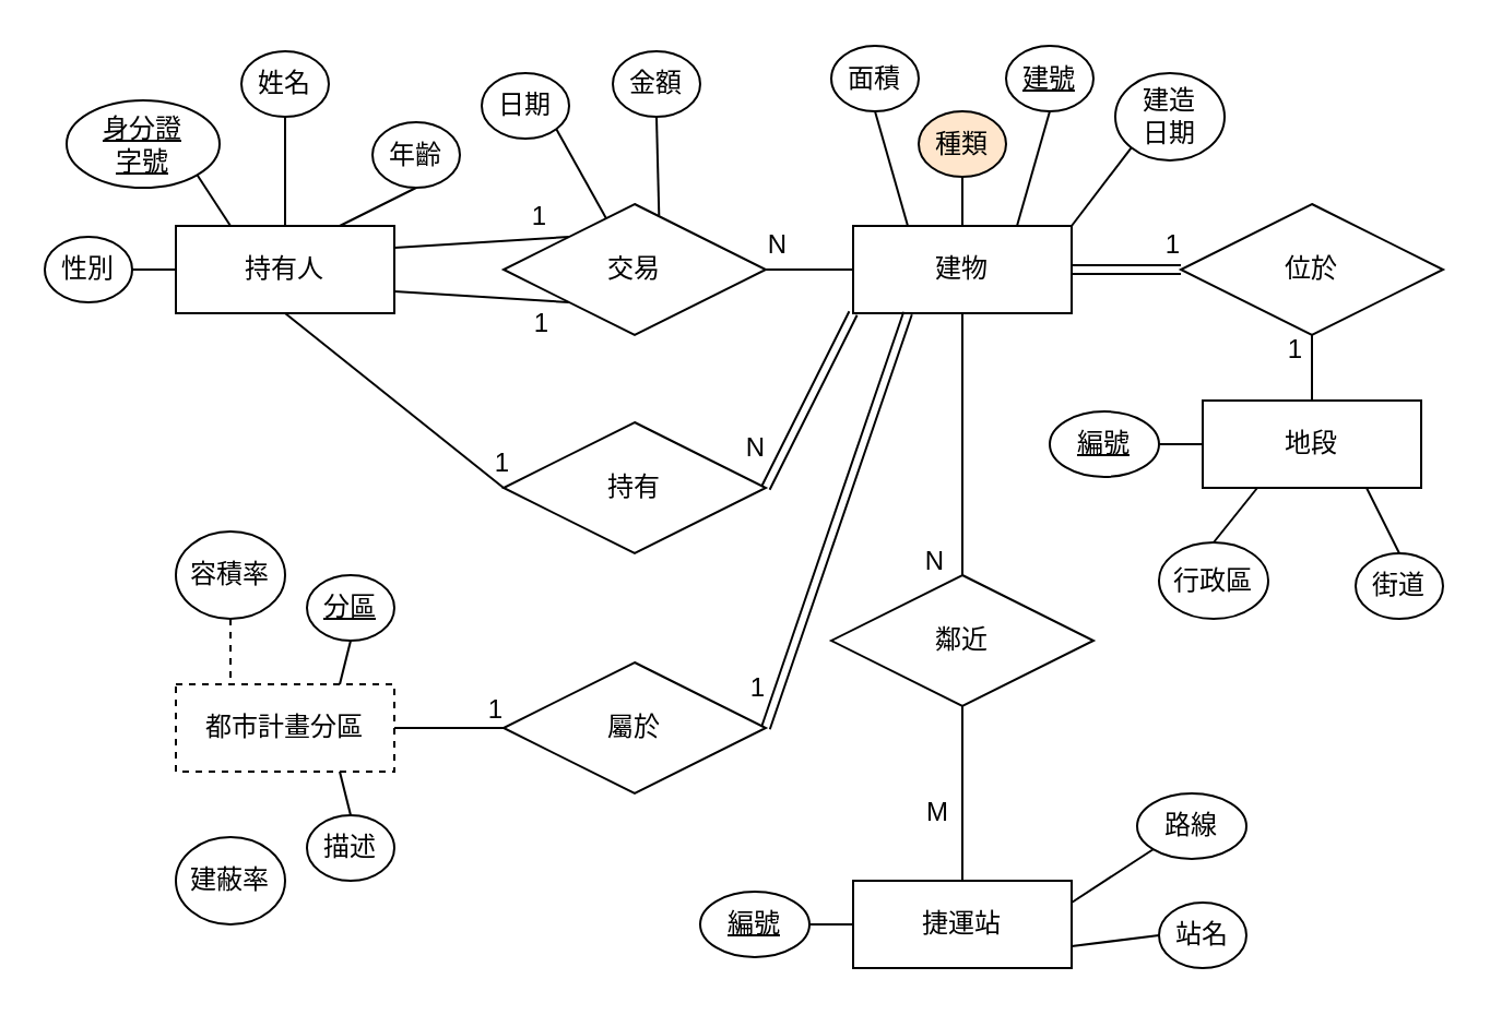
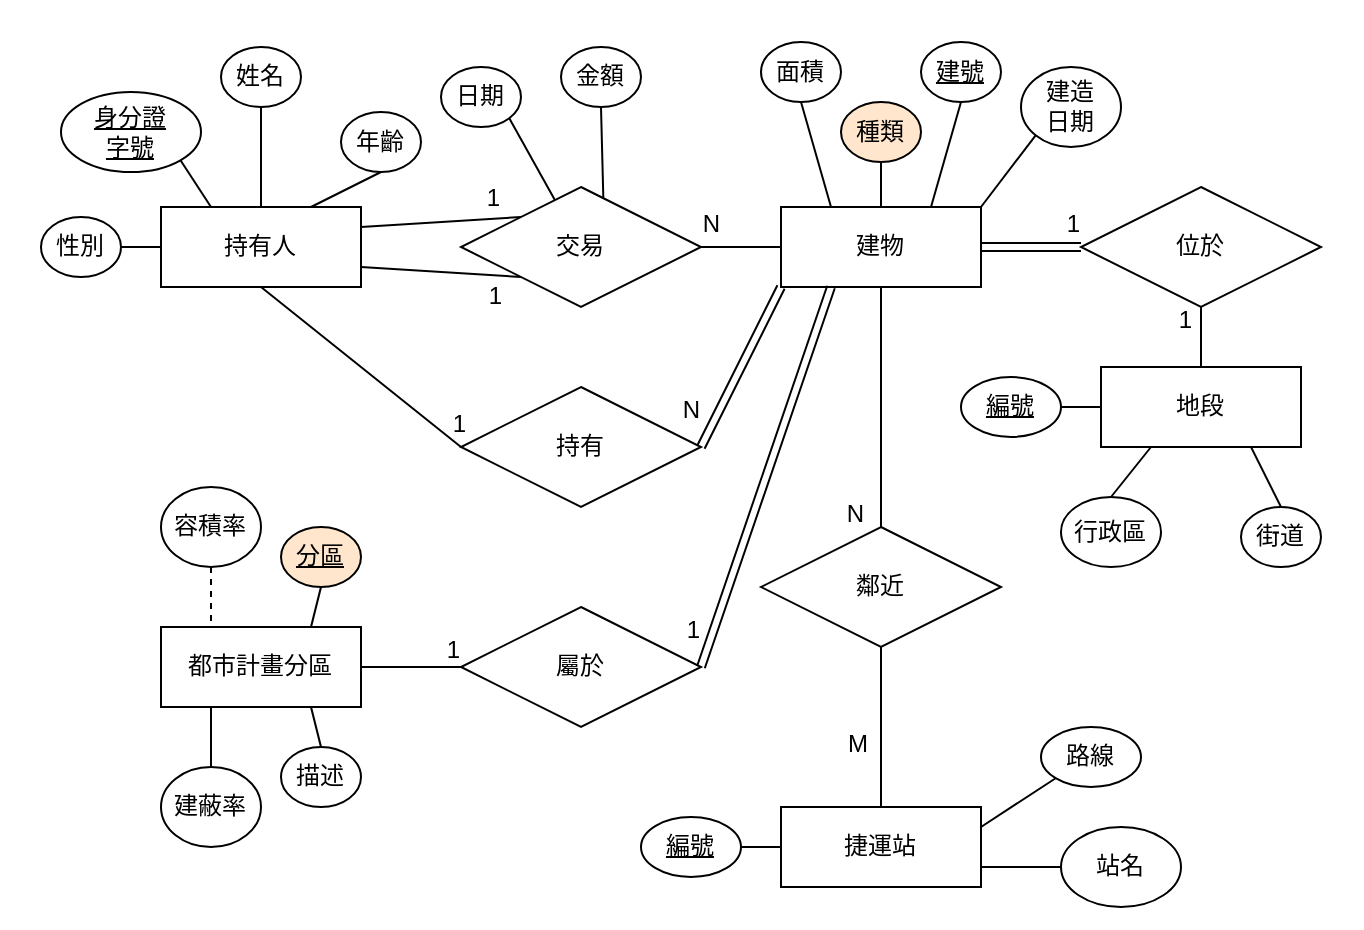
  <mxCell id="0" />
  <mxCell id="1" parent="0" />
  <mxCell id="2" value="持有人" style="whiteSpace=wrap;html=1;align=center;" vertex="1" parent="1"><mxGeometry x="80" y="103" width="100" height="40" as="geometry" /></mxCell>
- <mxCell id="3" value="都市計畫分區" style="whiteSpace=wrap;html=1;align=center;dashed=1;" vertex="1" parent="1"><mxGeometry x="80" y="313" width="100" height="40" as="geometry" /></mxCell>
+ <mxCell id="3" value="都市計畫分區" style="whiteSpace=wrap;html=1;align=center;" vertex="1" parent="1"><mxGeometry x="80" y="313" width="100" height="40" as="geometry" /></mxCell>
  <mxCell id="4" value="地段" style="whiteSpace=wrap;html=1;align=center;" vertex="1" parent="1"><mxGeometry x="550" y="183" width="100" height="40" as="geometry" /></mxCell>
  <mxCell id="5" value="建物" style="whiteSpace=wrap;html=1;align=center;" vertex="1" parent="1"><mxGeometry x="390" y="103" width="100" height="40" as="geometry" /></mxCell>
  <mxCell id="6" value="捷運站" style="whiteSpace=wrap;html=1;align=center;" vertex="1" parent="1"><mxGeometry x="390" y="403" width="100" height="40" as="geometry" /></mxCell>
  <mxCell id="7" value="交易" style="shape=rhombus;perimeter=rhombusPerimeter;whiteSpace=wrap;html=1;align=center;" vertex="1" parent="1"><mxGeometry x="230" y="93" width="120" height="60" as="geometry" /></mxCell>
  <mxCell id="8" value="" style="endArrow=none;html=1;rounded=0;exitX=1;exitY=0.75;exitDx=0;exitDy=0;entryX=0;entryY=1;entryDx=0;entryDy=0;" edge="1" parent="1" source="2" target="7"><mxGeometry relative="1" as="geometry"><mxPoint x="300" y="293" as="sourcePoint" /><mxPoint x="460" y="293" as="targetPoint" /></mxGeometry></mxCell>
  <mxCell id="9" value="1" style="resizable=0;html=1;align=right;verticalAlign=bottom;" connectable="0" vertex="1" parent="8"><mxGeometry x="1" relative="1" as="geometry"><mxPoint x="-9" y="18.01" as="offset" /></mxGeometry></mxCell>
  <mxCell id="10" value="" style="endArrow=none;html=1;rounded=0;exitX=1;exitY=0.5;exitDx=0;exitDy=0;entryX=0;entryY=0.5;entryDx=0;entryDy=0;" edge="1" parent="1" source="7" target="5"><mxGeometry relative="1" as="geometry"><mxPoint x="300" y="293" as="sourcePoint" /><mxPoint x="460" y="293" as="targetPoint" /></mxGeometry></mxCell>
  <mxCell id="11" value="N" style="resizable=0;html=1;align=right;verticalAlign=bottom;" connectable="0" vertex="1" parent="10"><mxGeometry x="1" relative="1" as="geometry"><mxPoint x="-30" y="-3" as="offset" /></mxGeometry></mxCell>
  <mxCell id="12" value="位於" style="shape=rhombus;perimeter=rhombusPerimeter;whiteSpace=wrap;html=1;align=center;" vertex="1" parent="1"><mxGeometry x="540" y="93" width="120" height="60" as="geometry" /></mxCell>
  <mxCell id="13" value="" style="endArrow=none;html=1;rounded=0;exitX=1;exitY=0.5;exitDx=0;exitDy=0;entryX=0;entryY=0.5;entryDx=0;entryDy=0;shape=link;" edge="1" parent="1" target="12" source="5"><mxGeometry relative="1" as="geometry"><mxPoint x="550" y="83" as="sourcePoint" /><mxPoint x="830" y="253" as="targetPoint" /></mxGeometry></mxCell>
  <mxCell id="14" value="1" style="resizable=0;html=1;align=right;verticalAlign=bottom;" connectable="0" vertex="1" parent="13"><mxGeometry x="1" relative="1" as="geometry"><mxPoint y="-3" as="offset" /></mxGeometry></mxCell>
  <mxCell id="15" value="" style="endArrow=none;html=1;rounded=0;exitX=0.5;exitY=1;exitDx=0;exitDy=0;entryX=0.5;entryY=0;entryDx=0;entryDy=0;" edge="1" parent="1" source="12" target="4"><mxGeometry relative="1" as="geometry"><mxPoint x="660" y="142" as="sourcePoint" /><mxPoint x="710" y="142" as="targetPoint" /></mxGeometry></mxCell>
  <mxCell id="16" value="1" style="resizable=0;html=1;align=right;verticalAlign=bottom;" connectable="0" vertex="1" parent="15"><mxGeometry x="1" relative="1" as="geometry"><mxPoint x="-4" y="-15" as="offset" /></mxGeometry></mxCell>
  <mxCell id="17" value="鄰近" style="shape=rhombus;perimeter=rhombusPerimeter;whiteSpace=wrap;html=1;align=center;" vertex="1" parent="1"><mxGeometry x="380" y="263" width="120" height="60" as="geometry" /></mxCell>
  <mxCell id="18" value="" style="endArrow=none;html=1;rounded=0;exitX=0.5;exitY=1;exitDx=0;exitDy=0;entryX=0.5;entryY=0;entryDx=0;entryDy=0;" edge="1" parent="1" target="17" source="5"><mxGeometry relative="1" as="geometry"><mxPoint x="390" y="243" as="sourcePoint" /><mxPoint x="730" y="373" as="targetPoint" /></mxGeometry></mxCell>
  <mxCell id="19" value="N" style="resizable=0;html=1;align=right;verticalAlign=bottom;" connectable="0" vertex="1" parent="18"><mxGeometry x="1" relative="1" as="geometry"><mxPoint x="-8.01" y="1.94" as="offset" /></mxGeometry></mxCell>
  <mxCell id="20" value="" style="endArrow=none;html=1;rounded=0;exitX=0.5;exitY=1;exitDx=0;exitDy=0;entryX=0.5;entryY=0;entryDx=0;entryDy=0;" edge="1" parent="1" source="17" target="6"><mxGeometry relative="1" as="geometry"><mxPoint x="520" y="373" as="sourcePoint" /><mxPoint x="560" y="243" as="targetPoint" /></mxGeometry></mxCell>
  <mxCell id="21" value="M" style="resizable=0;html=1;align=right;verticalAlign=bottom;" connectable="0" vertex="1" parent="20"><mxGeometry x="1" relative="1" as="geometry"><mxPoint x="-6" y="-23" as="offset" /></mxGeometry></mxCell>
  <mxCell id="22" value="屬於" style="shape=rhombus;perimeter=rhombusPerimeter;whiteSpace=wrap;html=1;align=center;" vertex="1" parent="1"><mxGeometry x="230" y="303" width="120" height="60" as="geometry" /></mxCell>
  <mxCell id="23" value="" style="endArrow=none;html=1;rounded=0;exitX=0.25;exitY=1;exitDx=0;exitDy=0;entryX=1;entryY=0.5;entryDx=0;entryDy=0;shape=link;" edge="1" parent="1" target="22" source="5"><mxGeometry relative="1" as="geometry"><mxPoint x="290" y="283" as="sourcePoint" /><mxPoint x="630" y="413" as="targetPoint" /></mxGeometry></mxCell>
  <mxCell id="24" value="1" style="resizable=0;html=1;align=right;verticalAlign=bottom;" connectable="0" vertex="1" parent="23"><mxGeometry x="1" relative="1" as="geometry"><mxPoint x="-0.1" y="-9.78" as="offset" /></mxGeometry></mxCell>
  <mxCell id="25" value="" style="endArrow=none;html=1;rounded=0;exitX=0;exitY=0.5;exitDx=0;exitDy=0;entryX=1;entryY=0.5;entryDx=0;entryDy=0;" edge="1" parent="1" source="22" target="3"><mxGeometry relative="1" as="geometry"><mxPoint x="320" y="463" as="sourcePoint" /><mxPoint x="360" y="333" as="targetPoint" /></mxGeometry></mxCell>
  <mxCell id="26" value="1" style="resizable=0;html=1;align=right;verticalAlign=bottom;" connectable="0" vertex="1" parent="25"><mxGeometry x="1" relative="1" as="geometry"><mxPoint x="50" as="offset" /></mxGeometry></mxCell>
  <mxCell id="27" value="持有" style="shape=rhombus;perimeter=rhombusPerimeter;whiteSpace=wrap;html=1;align=center;" vertex="1" parent="1"><mxGeometry x="230" y="193" width="120" height="60" as="geometry" /></mxCell>
  <mxCell id="28" value="" style="endArrow=none;html=1;rounded=0;entryX=0;entryY=0;entryDx=0;entryDy=0;exitX=1;exitY=0.25;exitDx=0;exitDy=0;" edge="1" parent="1" target="7" source="2"><mxGeometry relative="1" as="geometry"><mxPoint x="180" y="183" as="sourcePoint" /><mxPoint x="340" y="443" as="targetPoint" /></mxGeometry></mxCell>
  <mxCell id="29" value="1" style="resizable=0;html=1;align=right;verticalAlign=bottom;" connectable="0" vertex="1" parent="28"><mxGeometry x="1" relative="1" as="geometry"><mxPoint x="-9.84" y="-1.01" as="offset" /></mxGeometry></mxCell>
  <mxCell id="30" value="" style="endArrow=none;html=1;rounded=0;entryX=0;entryY=1;entryDx=0;entryDy=0;exitX=1;exitY=0.5;exitDx=0;exitDy=0;shape=link;" edge="1" parent="1" source="27" target="5"><mxGeometry relative="1" as="geometry"><mxPoint x="260" y="283" as="sourcePoint" /><mxPoint x="150" y="393" as="targetPoint" /></mxGeometry></mxCell>
  <mxCell id="31" value="N" style="resizable=0;html=1;align=right;verticalAlign=bottom;" connectable="0" vertex="1" parent="30"><mxGeometry x="1" relative="1" as="geometry"><mxPoint x="-39.8" y="69.6" as="offset" /></mxGeometry></mxCell>
  <mxCell id="32" value="" style="endArrow=none;html=1;rounded=0;entryX=0;entryY=0.5;entryDx=0;entryDy=0;exitX=0.5;exitY=1;exitDx=0;exitDy=0;" edge="1" parent="1" source="2" target="27"><mxGeometry relative="1" as="geometry"><mxPoint x="115" y="153" as="sourcePoint" /><mxPoint x="220" y="293" as="targetPoint" /></mxGeometry></mxCell>
  <mxCell id="33" value="1" style="resizable=0;html=1;align=right;verticalAlign=bottom;" connectable="0" vertex="1" parent="32"><mxGeometry x="1" relative="1" as="geometry"><mxPoint x="3.06" y="-2.95" as="offset" /></mxGeometry></mxCell>
  <mxCell id="34" value="身分證&lt;br&gt;字號" style="ellipse;whiteSpace=wrap;html=1;align=center;fontStyle=4;" vertex="1" parent="1"><mxGeometry x="30" y="45.5" width="70" height="40" as="geometry" /></mxCell>
  <mxCell id="35" value="" style="endArrow=none;html=1;rounded=0;exitX=1;exitY=1;exitDx=0;exitDy=0;entryX=0.25;entryY=0;entryDx=0;entryDy=0;" edge="1" parent="1" source="34" target="2"><mxGeometry relative="1" as="geometry"><mxPoint x="350" y="163" as="sourcePoint" /><mxPoint x="510" y="163" as="targetPoint" /></mxGeometry></mxCell>
  <mxCell id="36" value="" style="endArrow=none;html=1;rounded=0;exitX=0.5;exitY=1;exitDx=0;exitDy=0;entryX=0.5;entryY=0;entryDx=0;entryDy=0;" edge="1" parent="1" source="37" target="2"><mxGeometry relative="1" as="geometry"><mxPoint x="150" y="53" as="sourcePoint" /><mxPoint x="170" y="53" as="targetPoint" /></mxGeometry></mxCell>
  <mxCell id="37" value="姓名" style="ellipse;whiteSpace=wrap;html=1;align=center;" vertex="1" parent="1"><mxGeometry x="110" y="23" width="40" height="30" as="geometry" /></mxCell>
  <mxCell id="38" value="年齡" style="ellipse;whiteSpace=wrap;html=1;align=center;" vertex="1" parent="1"><mxGeometry x="170" y="55.5" width="40" height="30" as="geometry" /></mxCell>
  <mxCell id="39" value="性別" style="ellipse;whiteSpace=wrap;html=1;align=center;" vertex="1" parent="1"><mxGeometry x="20" y="108" width="40" height="30" as="geometry" /></mxCell>
  <mxCell id="40" value="" style="endArrow=none;html=1;rounded=0;exitX=1;exitY=0.5;exitDx=0;exitDy=0;entryX=0;entryY=0.5;entryDx=0;entryDy=0;" edge="1" parent="1" source="39" target="2"><mxGeometry relative="1" as="geometry"><mxPoint x="84.142" y="98.607" as="sourcePoint" /><mxPoint x="115" y="113" as="targetPoint" /></mxGeometry></mxCell>
  <mxCell id="41" value="" style="endArrow=none;html=1;rounded=0;entryX=0.75;entryY=0;entryDx=0;entryDy=0;exitX=0.5;exitY=1;exitDx=0;exitDy=0;" edge="1" parent="1" source="38" target="2"><mxGeometry relative="1" as="geometry"><mxPoint x="160" y="73" as="sourcePoint" /><mxPoint x="125" y="123" as="targetPoint" /></mxGeometry></mxCell>
  <mxCell id="42" value="日期" style="ellipse;whiteSpace=wrap;html=1;align=center;" vertex="1" parent="1"><mxGeometry x="220" y="33" width="40" height="30" as="geometry" /></mxCell>
  <mxCell id="43" value="" style="endArrow=none;html=1;rounded=0;exitX=1;exitY=1;exitDx=0;exitDy=0;" edge="1" parent="1" source="42" target="7"><mxGeometry relative="1" as="geometry"><mxPoint x="320" y="43" as="sourcePoint" /><mxPoint x="290" y="73" as="targetPoint" /></mxGeometry></mxCell>
  <mxCell id="44" value="金額" style="ellipse;whiteSpace=wrap;html=1;align=center;" vertex="1" parent="1"><mxGeometry x="280" y="23" width="40" height="30" as="geometry" /></mxCell>
  <mxCell id="45" value="" style="endArrow=none;html=1;rounded=0;entryX=0.593;entryY=0.087;entryDx=0;entryDy=0;exitX=0.5;exitY=1;exitDx=0;exitDy=0;entryPerimeter=0;" edge="1" parent="1" source="44" target="7"><mxGeometry relative="1" as="geometry"><mxPoint x="350" y="43" as="sourcePoint" /><mxPoint x="320" y="73" as="targetPoint" /></mxGeometry></mxCell>
  <mxCell id="46" value="面積" style="ellipse;whiteSpace=wrap;html=1;align=center;" vertex="1" parent="1"><mxGeometry x="380" y="20.5" width="40" height="30" as="geometry" /></mxCell>
  <mxCell id="47" value="" style="endArrow=none;html=1;rounded=0;entryX=0.5;entryY=1;entryDx=0;entryDy=0;exitX=0.25;exitY=0;exitDx=0;exitDy=0;" edge="1" parent="1" source="5" target="46"><mxGeometry relative="1" as="geometry"><mxPoint x="300" y="183" as="sourcePoint" /><mxPoint x="460" y="183" as="targetPoint" /></mxGeometry></mxCell>
  <mxCell id="48" value="種類" style="ellipse;whiteSpace=wrap;html=1;align=center;fillColor=#ffe6cc;" vertex="1" parent="1"><mxGeometry x="420" y="50.5" width="40" height="30" as="geometry" /></mxCell>
  <mxCell id="49" value="" style="endArrow=none;html=1;rounded=0;entryX=0.5;entryY=1;entryDx=0;entryDy=0;exitX=0.5;exitY=0;exitDx=0;exitDy=0;" edge="1" parent="1" target="48" source="5"><mxGeometry relative="1" as="geometry"><mxPoint x="475" y="83" as="sourcePoint" /><mxPoint x="520" y="163" as="targetPoint" /></mxGeometry></mxCell>
  <mxCell id="50" value="建造&lt;br&gt;日期" style="ellipse;whiteSpace=wrap;html=1;align=center;" vertex="1" parent="1"><mxGeometry x="510" y="33" width="50" height="40" as="geometry" /></mxCell>
  <mxCell id="51" value="" style="endArrow=none;html=1;rounded=0;entryX=0;entryY=1;entryDx=0;entryDy=0;exitX=1;exitY=0;exitDx=0;exitDy=0;" edge="1" parent="1" target="50" source="5"><mxGeometry relative="1" as="geometry"><mxPoint x="555" y="88" as="sourcePoint" /><mxPoint x="600" y="168" as="targetPoint" /></mxGeometry></mxCell>
  <mxCell id="52" value="建號" style="ellipse;whiteSpace=wrap;html=1;align=center;fontStyle=4;" vertex="1" parent="1"><mxGeometry x="460" y="20.5" width="40" height="30" as="geometry" /></mxCell>
  <mxCell id="53" value="" style="endArrow=none;html=1;rounded=0;exitX=0.5;exitY=1;exitDx=0;exitDy=0;entryX=0.75;entryY=0;entryDx=0;entryDy=0;" edge="1" parent="1" source="52" target="5"><mxGeometry relative="1" as="geometry"><mxPoint x="920" y="73" as="sourcePoint" /><mxPoint x="650" y="33" as="targetPoint" /></mxGeometry></mxCell>
  <mxCell id="54" value="編號" style="ellipse;whiteSpace=wrap;html=1;align=center;fontStyle=4;" vertex="1" parent="1"><mxGeometry x="480" y="188" width="50" height="30" as="geometry" /></mxCell>
  <mxCell id="55" value="" style="endArrow=none;html=1;rounded=0;exitX=1;exitY=0.5;exitDx=0;exitDy=0;entryX=0;entryY=0.5;entryDx=0;entryDy=0;" edge="1" parent="1" source="54" target="4"><mxGeometry relative="1" as="geometry"><mxPoint x="1080" y="314.25" as="sourcePoint" /><mxPoint x="625" y="344.25" as="targetPoint" /></mxGeometry></mxCell>
  <mxCell id="56" value="街道" style="ellipse;whiteSpace=wrap;html=1;fontStyle=0;" vertex="1" parent="1"><mxGeometry x="620" y="253" width="40" height="30" as="geometry" /></mxCell>
  <mxCell id="57" value="" style="endArrow=none;html=1;rounded=0;exitX=0.5;exitY=0;exitDx=0;exitDy=0;entryX=0.75;entryY=1;entryDx=0;entryDy=0;" edge="1" parent="1" source="56" target="4"><mxGeometry relative="1" as="geometry"><mxPoint x="1150" y="329.25" as="sourcePoint" /><mxPoint x="645" y="238" as="targetPoint" /></mxGeometry></mxCell>
  <mxCell id="58" value="路線" style="ellipse;whiteSpace=wrap;html=1;align=center;fontStyle=0;" vertex="1" parent="1"><mxGeometry x="520" y="363" width="50" height="30" as="geometry" /></mxCell>
  <mxCell id="59" value="" style="endArrow=none;html=1;rounded=0;exitX=0;exitY=1;exitDx=0;exitDy=0;entryX=1;entryY=0.25;entryDx=0;entryDy=0;" edge="1" parent="1" source="58" target="6"><mxGeometry relative="1" as="geometry"><mxPoint x="1050" y="434.25" as="sourcePoint" /><mxPoint x="545" y="343" as="targetPoint" /></mxGeometry></mxCell>
- <mxCell id="60" value="站名" style="ellipse;whiteSpace=wrap;html=1;align=center;fontStyle=0;" vertex="1" parent="1"><mxGeometry x="530" y="413" width="40" height="30" as="geometry" /></mxCell>
+ <mxCell id="60" value="站名" style="ellipse;whiteSpace=wrap;html=1;align=center;fontStyle=0;" vertex="1" parent="1"><mxGeometry x="530" y="413" width="60" height="40" as="geometry" /></mxCell>
  <mxCell id="61" value="" style="endArrow=none;html=1;rounded=0;exitX=0;exitY=0.5;exitDx=0;exitDy=0;entryX=1;entryY=0.75;entryDx=0;entryDy=0;" edge="1" parent="1" source="60" target="6"><mxGeometry relative="1" as="geometry"><mxPoint x="1080" y="489.25" as="sourcePoint" /><mxPoint x="555" y="383" as="targetPoint" /></mxGeometry></mxCell>
- <mxCell id="62" value="分區" style="ellipse;whiteSpace=wrap;html=1;align=center;fontStyle=4;" vertex="1" parent="1"><mxGeometry x="140" y="263" width="40" height="30" as="geometry" /></mxCell>
+ <mxCell id="62" value="分區" style="ellipse;whiteSpace=wrap;html=1;align=center;fontStyle=4;fillColor=#ffe6cc;" vertex="1" parent="1"><mxGeometry x="140" y="263" width="40" height="30" as="geometry" /></mxCell>
  <mxCell id="63" value="" style="endArrow=none;html=1;rounded=0;exitX=0.5;exitY=1;exitDx=0;exitDy=0;entryX=0.75;entryY=0;entryDx=0;entryDy=0;" edge="1" parent="1" source="62" target="3"><mxGeometry relative="1" as="geometry"><mxPoint x="550" y="344.25" as="sourcePoint" /><mxPoint x="-10" y="323" as="targetPoint" /></mxGeometry></mxCell>
  <mxCell id="64" value="" style="endArrow=none;html=1;rounded=0;exitX=0.5;exitY=1;exitDx=0;exitDy=0;entryX=0.25;entryY=0;entryDx=0;entryDy=0;dashed=1;" edge="1" parent="1" source="65" target="3"><mxGeometry relative="1" as="geometry"><mxPoint x="100" y="273" as="sourcePoint" /><mxPoint x="-10" y="343" as="targetPoint" /></mxGeometry></mxCell>
  <mxCell id="65" value="容積率" style="ellipse;whiteSpace=wrap;html=1;align=center;" vertex="1" parent="1"><mxGeometry x="80" y="243" width="50" height="40" as="geometry" /></mxCell>
+ <mxCell id="66" value="" style="endArrow=none;html=1;rounded=0;exitX=0.5;exitY=0;exitDx=0;exitDy=0;entryX=0.25;entryY=1;entryDx=0;entryDy=0;" edge="1" parent="1" source="67" target="3"><mxGeometry relative="1" as="geometry"><mxPoint x="10" y="313" as="sourcePoint" /><mxPoint x="15" y="353" as="targetPoint" /></mxGeometry></mxCell>
  <mxCell id="67" value="建蔽率" style="ellipse;whiteSpace=wrap;html=1;align=center;" vertex="1" parent="1"><mxGeometry x="80" y="383" width="50" height="40" as="geometry" /></mxCell>
  <mxCell id="68" value="" style="endArrow=none;html=1;rounded=0;exitX=0.5;exitY=0;exitDx=0;exitDy=0;entryX=0.75;entryY=1;entryDx=0;entryDy=0;" edge="1" parent="1" source="69" target="3"><mxGeometry relative="1" as="geometry"><mxPoint x="70" y="423" as="sourcePoint" /><mxPoint x="140" y="423" as="targetPoint" /></mxGeometry></mxCell>
  <mxCell id="69" value="描述" style="ellipse;whiteSpace=wrap;html=1;align=center;" vertex="1" parent="1"><mxGeometry x="140" y="373" width="40" height="30" as="geometry" /></mxCell>
  <mxCell id="70" value="行政區" style="ellipse;whiteSpace=wrap;html=1;fontStyle=0;" vertex="1" parent="1"><mxGeometry x="530" y="248" width="50" height="35" as="geometry" /></mxCell>
  <mxCell id="71" value="" style="endArrow=none;html=1;rounded=0;exitX=0.5;exitY=0;exitDx=0;exitDy=0;entryX=0.25;entryY=1;entryDx=0;entryDy=0;" edge="1" parent="1" source="70" target="4"><mxGeometry relative="1" as="geometry"><mxPoint x="1160" y="399.25" as="sourcePoint" /><mxPoint x="635" y="293" as="targetPoint" /></mxGeometry></mxCell>
  <mxCell id="72" value="編號" style="ellipse;whiteSpace=wrap;html=1;align=center;fontStyle=4;" vertex="1" parent="1"><mxGeometry x="320" y="408" width="50" height="30" as="geometry" /></mxCell>
  <mxCell id="73" value="" style="endArrow=none;html=1;rounded=0;exitX=1;exitY=0.5;exitDx=0;exitDy=0;entryX=0;entryY=0.5;entryDx=0;entryDy=0;" edge="1" parent="1" source="72" target="6"><mxGeometry relative="1" as="geometry"><mxPoint x="1210" y="499.25" as="sourcePoint" /><mxPoint x="680" y="388" as="targetPoint" /></mxGeometry></mxCell>
